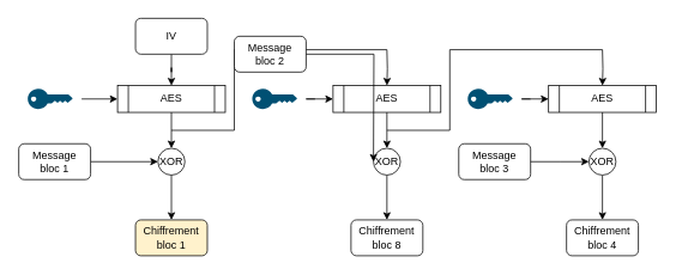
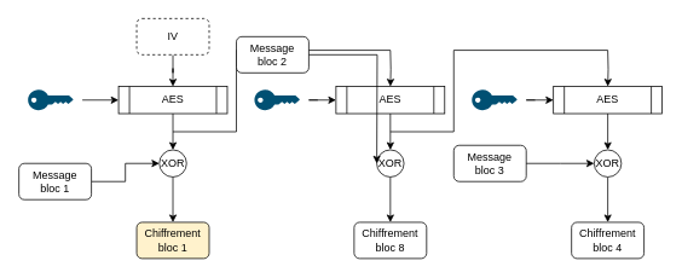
  <mxCell id="0" />
  <mxCell id="1" parent="0" />
  <mxCell id="2" value="" style="edgeStyle=orthogonalEdgeStyle;rounded=0;orthogonalLoop=1;jettySize=auto;html=1;" edge="1" parent="1" source="3" target="7"><mxGeometry relative="1" as="geometry" /></mxCell>
- <mxCell id="3" value="IV" style="rounded=1;whiteSpace=wrap;html=1;" parent="1" vertex="1"><mxGeometry x="150" y="20" width="80" height="40" as="geometry" /></mxCell>
+ <mxCell id="3" value="IV" style="rounded=1;whiteSpace=wrap;html=1;dashed=1;" parent="1" vertex="1"><mxGeometry x="150" y="20" width="80" height="40" as="geometry" /></mxCell>
  <mxCell id="4" value="" style="edgeStyle=orthogonalEdgeStyle;rounded=0;orthogonalLoop=1;jettySize=auto;html=1;" edge="1" parent="1" source="5" target="10"><mxGeometry relative="1" as="geometry" /></mxCell>
  <mxCell id="5" value="XOR" style="ellipse;whiteSpace=wrap;html=1;aspect=fixed;" parent="1" vertex="1"><mxGeometry x="175" y="165" width="30" height="30" as="geometry" /></mxCell>
  <mxCell id="6" value="" style="edgeStyle=orthogonalEdgeStyle;rounded=0;orthogonalLoop=1;jettySize=auto;html=1;" edge="1" parent="1" source="7" target="5"><mxGeometry relative="1" as="geometry" /></mxCell>
  <mxCell id="7" value="AES" style="shape=process;whiteSpace=wrap;html=1;backgroundOutline=1;" parent="1" vertex="1"><mxGeometry x="130" y="95" width="120" height="30" as="geometry" /></mxCell>
  <mxCell id="8" value="" style="endArrow=classic;html=1;rounded=0;entryX=0;entryY=0.5;entryDx=0;entryDy=0;" parent="1" target="7" edge="1"><mxGeometry width="50" height="50" relative="1" as="geometry"><mxPoint x="90" y="110" as="sourcePoint" /><mxPoint x="430" y="175" as="targetPoint" /></mxGeometry></mxCell>
  <mxCell id="9" value="" style="points=[[0,0.5,0],[0.24,0,0],[0.5,0.28,0],[0.995,0.475,0],[0.5,0.72,0],[0.24,1,0]];verticalLabelPosition=bottom;sketch=0;html=1;verticalAlign=top;aspect=fixed;align=center;pointerEvents=1;shape=mxgraph.cisco19.key;fillColor=#005073;strokeColor=none;" parent="1" vertex="1"><mxGeometry x="30" y="98.75" width="50" height="22.5" as="geometry" /></mxCell>
  <mxCell id="10" value="&lt;div&gt;Chiffrement&lt;/div&gt;&lt;div&gt;bloc 1&lt;br&gt;&lt;/div&gt;" style="rounded=1;whiteSpace=wrap;html=1;fillColor=#fff2cc;" parent="1" vertex="1"><mxGeometry x="150" y="245" width="80" height="40" as="geometry" /></mxCell>
  <mxCell id="11" value="" style="edgeStyle=orthogonalEdgeStyle;rounded=0;orthogonalLoop=1;jettySize=auto;html=1;" edge="1" parent="1" source="12" target="5"><mxGeometry relative="1" as="geometry" /></mxCell>
- <mxCell id="12" value="&lt;div&gt;Message&lt;/div&gt;&lt;div&gt;bloc 1&lt;br&gt;&lt;/div&gt;" style="rounded=1;whiteSpace=wrap;html=1;" vertex="1" parent="1"><mxGeometry x="20" y="160" width="80" height="40" as="geometry" /></mxCell>
+ <mxCell id="12" value="&lt;div&gt;Message&lt;/div&gt;&lt;div&gt;bloc 1&lt;br&gt;&lt;/div&gt;" style="rounded=1;whiteSpace=wrap;html=1;" vertex="1" parent="1"><mxGeometry x="20" y="180" width="80" height="40" as="geometry" /></mxCell>
  <mxCell id="13" value="" style="edgeStyle=orthogonalEdgeStyle;rounded=0;orthogonalLoop=1;jettySize=auto;html=1;" edge="1" target="17" parent="1"><mxGeometry relative="1" as="geometry"><mxPoint x="430" y="55" as="sourcePoint" /></mxGeometry></mxCell>
  <mxCell id="14" value="" style="edgeStyle=orthogonalEdgeStyle;rounded=0;orthogonalLoop=1;jettySize=auto;html=1;" edge="1" source="15" target="18" parent="1"><mxGeometry relative="1" as="geometry" /></mxCell>
  <mxCell id="15" value="XOR" style="ellipse;whiteSpace=wrap;html=1;aspect=fixed;" vertex="1" parent="1"><mxGeometry x="415" y="165" width="30" height="30" as="geometry" /></mxCell>
  <mxCell id="16" value="" style="edgeStyle=orthogonalEdgeStyle;rounded=0;orthogonalLoop=1;jettySize=auto;html=1;" edge="1" source="17" target="15" parent="1"><mxGeometry relative="1" as="geometry" /></mxCell>
  <mxCell id="17" value="AES" style="shape=process;whiteSpace=wrap;html=1;backgroundOutline=1;" vertex="1" parent="1"><mxGeometry x="370" y="95" width="120" height="30" as="geometry" /></mxCell>
  <mxCell id="18" value="&lt;div&gt;Chiffrement&lt;/div&gt;&lt;div&gt;bloc 8&lt;br&gt;&lt;/div&gt;" style="rounded=1;whiteSpace=wrap;html=1;" vertex="1" parent="1"><mxGeometry x="390" y="245" width="80" height="40" as="geometry" /></mxCell>
  <mxCell id="19" value="" style="points=[[0,0.5,0],[0.24,0,0],[0.5,0.28,0],[0.995,0.475,0],[0.5,0.72,0],[0.24,1,0]];verticalLabelPosition=bottom;sketch=0;html=1;verticalAlign=top;aspect=fixed;align=center;pointerEvents=1;shape=mxgraph.cisco19.key;fillColor=#005073;strokeColor=none;" vertex="1" parent="1"><mxGeometry x="280" y="98.75" width="50" height="22.5" as="geometry" /></mxCell>
  <mxCell id="20" value="" style="endArrow=classic;html=1;rounded=0;" edge="1" parent="1"><mxGeometry width="50" height="50" relative="1" as="geometry"><mxPoint x="350" y="110" as="sourcePoint" /><mxPoint x="370" y="110" as="targetPoint" /><Array as="points"><mxPoint x="340" y="110" /><mxPoint x="350" y="110" /></Array></mxGeometry></mxCell>
  <mxCell id="21" value="" style="endArrow=none;html=1;rounded=0;" edge="1" parent="1"><mxGeometry width="50" height="50" relative="1" as="geometry"><mxPoint x="190" y="145" as="sourcePoint" /><mxPoint x="260" y="145" as="targetPoint" /></mxGeometry></mxCell>
  <mxCell id="22" value="" style="endArrow=none;html=1;rounded=0;" edge="1" parent="1"><mxGeometry width="50" height="50" relative="1" as="geometry"><mxPoint x="260" y="145" as="sourcePoint" /><mxPoint x="260" y="55" as="targetPoint" /></mxGeometry></mxCell>
  <mxCell id="23" value="" style="endArrow=none;html=1;rounded=0;" edge="1" parent="1"><mxGeometry width="50" height="50" relative="1" as="geometry"><mxPoint x="260" y="55" as="sourcePoint" /><mxPoint x="430" y="55" as="targetPoint" /></mxGeometry></mxCell>
  <mxCell id="24" value="&lt;div&gt;Message&lt;/div&gt;&lt;div&gt;bloc 2&lt;br&gt;&lt;/div&gt;" style="rounded=1;whiteSpace=wrap;html=1;" vertex="1" parent="1"><mxGeometry x="260" y="40" width="80" height="40" as="geometry" /></mxCell>
  <mxCell id="25" value="" style="edgeStyle=orthogonalEdgeStyle;rounded=0;orthogonalLoop=1;jettySize=auto;html=1;" edge="1" source="24" parent="1"><mxGeometry relative="1" as="geometry"><mxPoint x="415" y="180" as="targetPoint" /></mxGeometry></mxCell>
  <mxCell id="26" value="" style="edgeStyle=orthogonalEdgeStyle;rounded=0;orthogonalLoop=1;jettySize=auto;html=1;" edge="1" target="30" parent="1"><mxGeometry relative="1" as="geometry"><mxPoint x="670" y="55" as="sourcePoint" /></mxGeometry></mxCell>
  <mxCell id="27" value="" style="edgeStyle=orthogonalEdgeStyle;rounded=0;orthogonalLoop=1;jettySize=auto;html=1;" edge="1" source="28" target="31" parent="1"><mxGeometry relative="1" as="geometry" /></mxCell>
  <mxCell id="28" value="XOR" style="ellipse;whiteSpace=wrap;html=1;aspect=fixed;" vertex="1" parent="1"><mxGeometry x="655" y="165" width="30" height="30" as="geometry" /></mxCell>
  <mxCell id="29" value="" style="edgeStyle=orthogonalEdgeStyle;rounded=0;orthogonalLoop=1;jettySize=auto;html=1;" edge="1" source="30" target="28" parent="1"><mxGeometry relative="1" as="geometry" /></mxCell>
  <mxCell id="30" value="AES" style="shape=process;whiteSpace=wrap;html=1;backgroundOutline=1;" vertex="1" parent="1"><mxGeometry x="610" y="95" width="120" height="30" as="geometry" /></mxCell>
  <mxCell id="31" value="&lt;div&gt;Chiffrement&lt;/div&gt;&lt;div&gt;bloc 4&lt;br&gt;&lt;/div&gt;" style="rounded=1;whiteSpace=wrap;html=1;" vertex="1" parent="1"><mxGeometry x="630" y="245" width="80" height="40" as="geometry" /></mxCell>
  <mxCell id="32" value="" style="points=[[0,0.5,0],[0.24,0,0],[0.5,0.28,0],[0.995,0.475,0],[0.5,0.72,0],[0.24,1,0]];verticalLabelPosition=bottom;sketch=0;html=1;verticalAlign=top;aspect=fixed;align=center;pointerEvents=1;shape=mxgraph.cisco19.key;fillColor=#005073;strokeColor=none;" vertex="1" parent="1"><mxGeometry x="520" y="98.75" width="50" height="22.5" as="geometry" /></mxCell>
  <mxCell id="33" value="" style="endArrow=classic;html=1;rounded=0;" edge="1" parent="1"><mxGeometry width="50" height="50" relative="1" as="geometry"><mxPoint x="590" y="110" as="sourcePoint" /><mxPoint x="610" y="110" as="targetPoint" /><Array as="points"><mxPoint x="580" y="110" /><mxPoint x="590" y="110" /></Array></mxGeometry></mxCell>
  <mxCell id="34" value="" style="endArrow=none;html=1;rounded=0;" edge="1" parent="1"><mxGeometry width="50" height="50" relative="1" as="geometry"><mxPoint x="500" y="145" as="sourcePoint" /><mxPoint x="500" y="55" as="targetPoint" /></mxGeometry></mxCell>
  <mxCell id="35" value="" style="endArrow=none;html=1;rounded=0;" edge="1" parent="1"><mxGeometry width="50" height="50" relative="1" as="geometry"><mxPoint x="500" y="55" as="sourcePoint" /><mxPoint x="670" y="55" as="targetPoint" /></mxGeometry></mxCell>
- <mxCell id="36" value="&lt;div&gt;Message&lt;/div&gt;&lt;div&gt;bloc 3&lt;br&gt;&lt;/div&gt;" style="rounded=1;whiteSpace=wrap;html=1;" vertex="1" parent="1"><mxGeometry x="510" y="160" width="80" height="40" as="geometry" /></mxCell>
+ <mxCell id="36" value="&lt;div&gt;Message&lt;/div&gt;&lt;div&gt;bloc 3&lt;br&gt;&lt;/div&gt;" style="rounded=1;whiteSpace=wrap;html=1;" vertex="1" parent="1"><mxGeometry x="500" y="160" width="80" height="40" as="geometry" /></mxCell>
  <mxCell id="37" value="" style="edgeStyle=orthogonalEdgeStyle;rounded=0;orthogonalLoop=1;jettySize=auto;html=1;" edge="1" source="36" parent="1"><mxGeometry relative="1" as="geometry"><mxPoint x="655" y="180" as="targetPoint" /></mxGeometry></mxCell>
  <mxCell id="38" value="" style="endArrow=none;html=1;rounded=0;" edge="1" parent="1"><mxGeometry width="50" height="50" relative="1" as="geometry"><mxPoint x="430" y="145" as="sourcePoint" /><mxPoint x="500" y="145" as="targetPoint" /></mxGeometry></mxCell>
